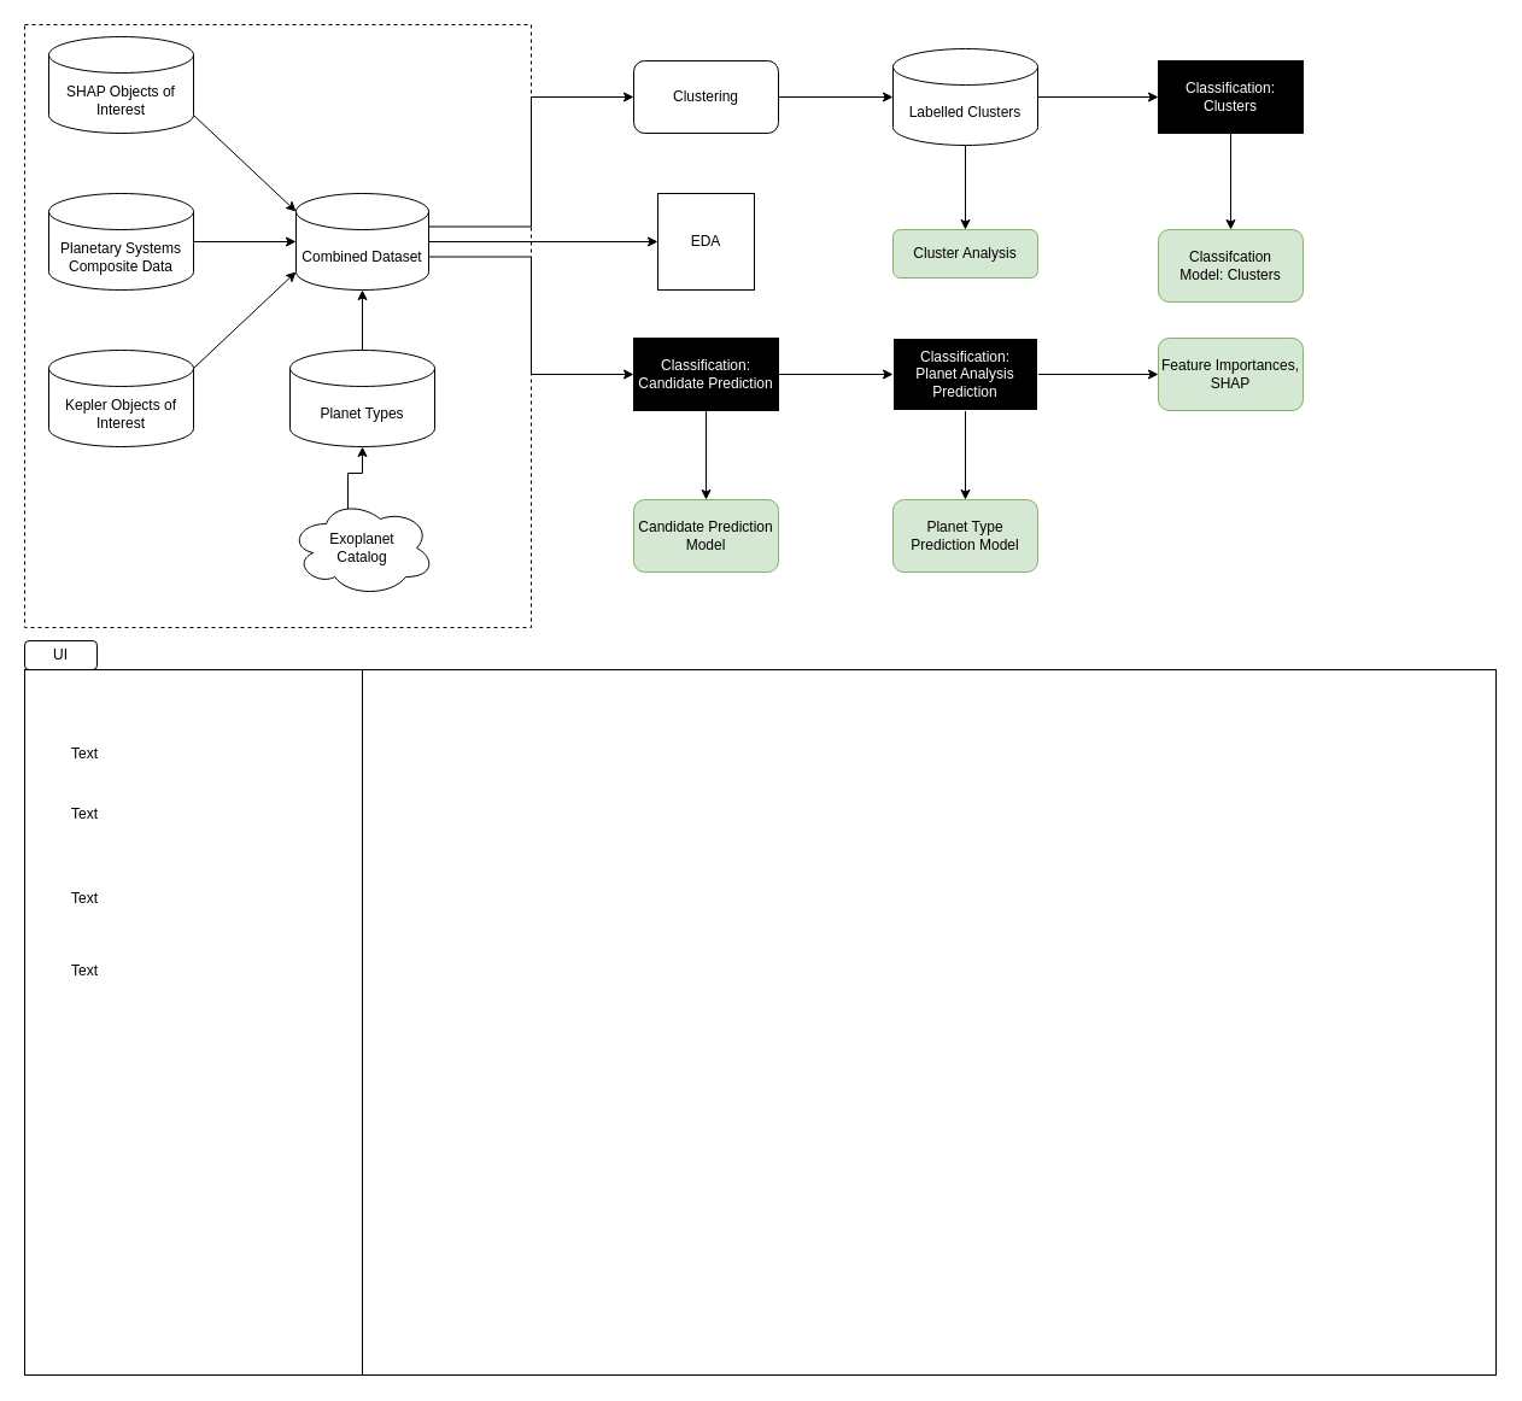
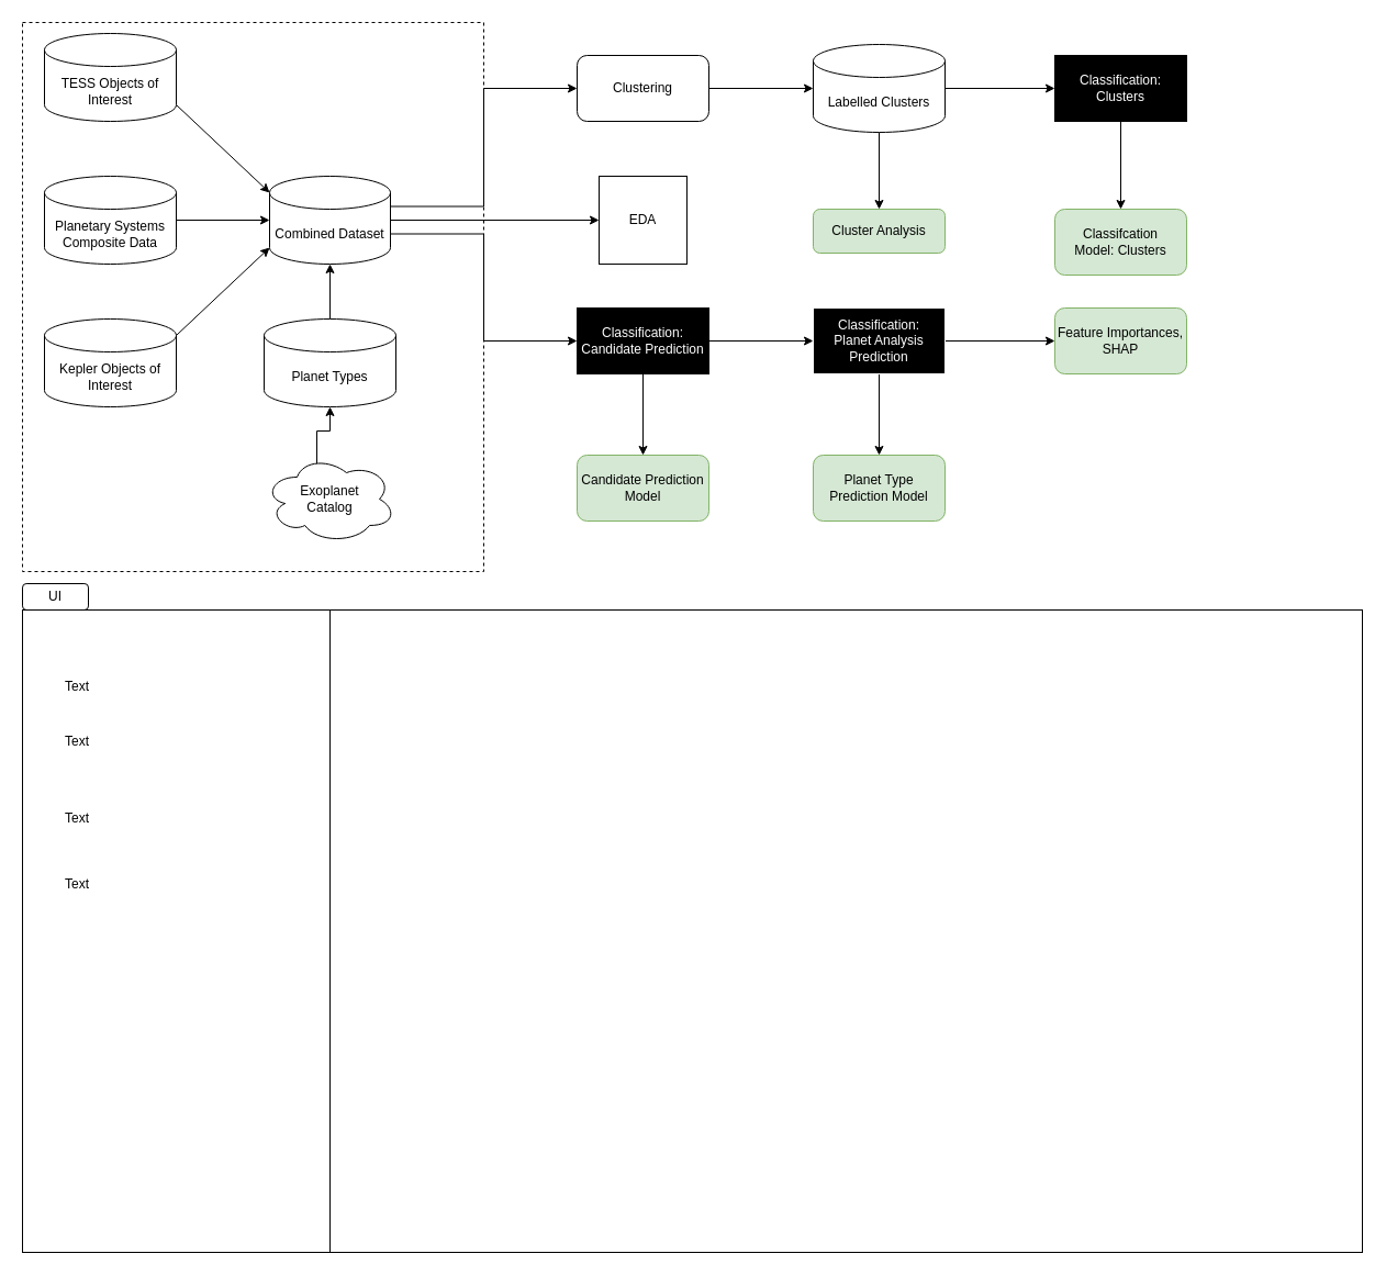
  <mxCell id="0" />
  <mxCell id="1" parent="0" />
  <mxCell id="2" value="" style="rounded=0;whiteSpace=wrap;html=1;dashed=1;" vertex="1" parent="1"><mxGeometry x="20" y="20" width="420" height="500" as="geometry" /></mxCell>
  <mxCell id="3" style="edgeStyle=none;rounded=0;orthogonalLoop=1;jettySize=auto;html=1;exitX=1;exitY=1;exitDx=0;exitDy=-15;exitPerimeter=0;entryX=0;entryY=0;entryDx=0;entryDy=15;entryPerimeter=0;" edge="1" parent="1" source="4" target="16"><mxGeometry relative="1" as="geometry" /></mxCell>
- <mxCell id="4" value="SHAP Objects of Interest" style="shape=cylinder3;whiteSpace=wrap;html=1;boundedLbl=1;backgroundOutline=1;size=15;" vertex="1" parent="1"><mxGeometry x="40" y="30" width="120" height="80" as="geometry" /></mxCell>
+ <mxCell id="4" value="TESS Objects of Interest" style="shape=cylinder3;whiteSpace=wrap;html=1;boundedLbl=1;backgroundOutline=1;size=15;" vertex="1" parent="1"><mxGeometry x="40" y="30" width="120" height="80" as="geometry" /></mxCell>
  <mxCell id="5" style="edgeStyle=none;rounded=0;orthogonalLoop=1;jettySize=auto;html=1;exitX=1;exitY=0.5;exitDx=0;exitDy=0;exitPerimeter=0;entryX=0;entryY=0.5;entryDx=0;entryDy=0;entryPerimeter=0;" edge="1" parent="1" source="6" target="16"><mxGeometry relative="1" as="geometry" /></mxCell>
  <mxCell id="6" value="Planetary Systems Composite Data" style="shape=cylinder3;whiteSpace=wrap;html=1;boundedLbl=1;backgroundOutline=1;size=15;" vertex="1" parent="1"><mxGeometry x="40" y="160" width="120" height="80" as="geometry" /></mxCell>
  <mxCell id="7" style="rounded=0;orthogonalLoop=1;jettySize=auto;html=1;exitX=1;exitY=0;exitDx=0;exitDy=15;exitPerimeter=0;entryX=0;entryY=1;entryDx=0;entryDy=-15;entryPerimeter=0;" edge="1" parent="1" source="8" target="16"><mxGeometry relative="1" as="geometry" /></mxCell>
  <mxCell id="8" value="Kepler Objects of Interest" style="shape=cylinder3;whiteSpace=wrap;html=1;boundedLbl=1;backgroundOutline=1;size=15;" vertex="1" parent="1"><mxGeometry x="40" y="290" width="120" height="80" as="geometry" /></mxCell>
  <mxCell id="9" style="edgeStyle=orthogonalEdgeStyle;rounded=0;orthogonalLoop=1;jettySize=auto;html=1;exitX=0.5;exitY=0;exitDx=0;exitDy=0;exitPerimeter=0;entryX=0.5;entryY=1;entryDx=0;entryDy=0;entryPerimeter=0;" edge="1" parent="1" source="10" target="16"><mxGeometry relative="1" as="geometry" /></mxCell>
  <mxCell id="10" value="Planet Types" style="shape=cylinder3;whiteSpace=wrap;html=1;boundedLbl=1;backgroundOutline=1;size=15;" vertex="1" parent="1"><mxGeometry x="240" y="290" width="120" height="80" as="geometry" /></mxCell>
  <mxCell id="11" style="edgeStyle=orthogonalEdgeStyle;rounded=0;orthogonalLoop=1;jettySize=auto;html=1;exitX=0.4;exitY=0.1;exitDx=0;exitDy=0;exitPerimeter=0;entryX=0.5;entryY=1;entryDx=0;entryDy=0;entryPerimeter=0;" edge="1" parent="1" source="12" target="10"><mxGeometry relative="1" as="geometry" /></mxCell>
  <mxCell id="12" value="Exoplanet&lt;br&gt;Catalog" style="ellipse;shape=cloud;whiteSpace=wrap;html=1;" vertex="1" parent="1"><mxGeometry x="240" y="414" width="120" height="80" as="geometry" /></mxCell>
  <mxCell id="13" style="edgeStyle=orthogonalEdgeStyle;rounded=0;orthogonalLoop=1;jettySize=auto;html=1;exitX=1;exitY=0;exitDx=0;exitDy=27.5;exitPerimeter=0;entryX=0;entryY=0.5;entryDx=0;entryDy=0;" edge="1" parent="1" source="16" target="18"><mxGeometry relative="1" as="geometry" /></mxCell>
  <mxCell id="14" style="edgeStyle=orthogonalEdgeStyle;rounded=0;orthogonalLoop=1;jettySize=auto;html=1;exitX=1;exitY=0;exitDx=0;exitDy=52.5;exitPerimeter=0;entryX=0;entryY=0.5;entryDx=0;entryDy=0;fontColor=#FFFFFF;" edge="1" parent="1" source="16" target="26"><mxGeometry relative="1" as="geometry" /></mxCell>
  <mxCell id="15" style="edgeStyle=orthogonalEdgeStyle;rounded=0;orthogonalLoop=1;jettySize=auto;html=1;exitX=1;exitY=0.5;exitDx=0;exitDy=0;exitPerimeter=0;entryX=0;entryY=0.5;entryDx=0;entryDy=0;fontColor=#FFFFFF;" edge="1" parent="1" source="16" target="35"><mxGeometry relative="1" as="geometry" /></mxCell>
  <mxCell id="16" value="Combined Dataset" style="shape=cylinder3;whiteSpace=wrap;html=1;boundedLbl=1;backgroundOutline=1;size=15;" vertex="1" parent="1"><mxGeometry x="245" y="160" width="110" height="80" as="geometry" /></mxCell>
  <mxCell id="17" style="edgeStyle=orthogonalEdgeStyle;rounded=0;orthogonalLoop=1;jettySize=auto;html=1;exitX=1;exitY=0.5;exitDx=0;exitDy=0;entryX=0;entryY=0.5;entryDx=0;entryDy=0;entryPerimeter=0;" edge="1" parent="1" source="18" target="21"><mxGeometry relative="1" as="geometry" /></mxCell>
  <mxCell id="18" value="Clustering" style="rounded=1;whiteSpace=wrap;html=1;" vertex="1" parent="1"><mxGeometry x="525" y="50" width="120" height="60" as="geometry" /></mxCell>
  <mxCell id="19" style="edgeStyle=orthogonalEdgeStyle;rounded=0;orthogonalLoop=1;jettySize=auto;html=1;exitX=1;exitY=0.5;exitDx=0;exitDy=0;exitPerimeter=0;fontColor=#000000;" edge="1" parent="1" source="21" target="23"><mxGeometry relative="1" as="geometry" /></mxCell>
  <mxCell id="20" style="edgeStyle=orthogonalEdgeStyle;rounded=0;orthogonalLoop=1;jettySize=auto;html=1;exitX=0.5;exitY=1;exitDx=0;exitDy=0;exitPerimeter=0;entryX=0.5;entryY=0;entryDx=0;entryDy=0;fontColor=#000000;" edge="1" parent="1" source="21" target="29"><mxGeometry relative="1" as="geometry" /></mxCell>
  <mxCell id="21" value="Labelled Clusters" style="shape=cylinder3;whiteSpace=wrap;html=1;boundedLbl=1;backgroundOutline=1;size=15;" vertex="1" parent="1"><mxGeometry x="740" y="40" width="120" height="80" as="geometry" /></mxCell>
  <mxCell id="22" style="edgeStyle=orthogonalEdgeStyle;rounded=0;orthogonalLoop=1;jettySize=auto;html=1;exitX=0.5;exitY=1;exitDx=0;exitDy=0;fontColor=#FFFFFF;" edge="1" parent="1" source="23" target="28"><mxGeometry relative="1" as="geometry" /></mxCell>
  <mxCell id="23" value="Classification:&lt;br&gt;Clusters" style="rounded=0;whiteSpace=wrap;html=1;fillColor=#000000;strokeColor=#000000;fontColor=#FFFFFF;" vertex="1" parent="1"><mxGeometry x="960" y="50" width="120" height="60" as="geometry" /></mxCell>
  <mxCell id="24" style="edgeStyle=orthogonalEdgeStyle;rounded=0;orthogonalLoop=1;jettySize=auto;html=1;exitX=0.5;exitY=1;exitDx=0;exitDy=0;entryX=0.5;entryY=0;entryDx=0;entryDy=0;fontColor=#000000;" edge="1" parent="1" source="26" target="27"><mxGeometry relative="1" as="geometry" /></mxCell>
  <mxCell id="25" style="edgeStyle=orthogonalEdgeStyle;rounded=0;orthogonalLoop=1;jettySize=auto;html=1;exitX=1;exitY=0.5;exitDx=0;exitDy=0;entryX=0;entryY=0.5;entryDx=0;entryDy=0;fontColor=#FFFFFF;" edge="1" parent="1" source="26" target="32"><mxGeometry relative="1" as="geometry" /></mxCell>
  <mxCell id="26" value="Classification:&lt;br&gt;Candidate Prediction" style="rounded=0;whiteSpace=wrap;html=1;fontColor=#FFFFFF;strokeColor=#000000;fillColor=#000000;" vertex="1" parent="1"><mxGeometry x="525" y="280" width="120" height="60" as="geometry" /></mxCell>
  <mxCell id="27" value="Candidate Prediction Model" style="rounded=1;whiteSpace=wrap;html=1;fillColor=#d5e8d4;strokeColor=#82b366;" vertex="1" parent="1"><mxGeometry x="525" y="414" width="120" height="60" as="geometry" /></mxCell>
  <mxCell id="28" value="Classifcation&lt;br&gt;Model: Clusters" style="rounded=1;whiteSpace=wrap;html=1;strokeColor=#82b366;fillColor=#d5e8d4;" vertex="1" parent="1"><mxGeometry x="960" y="190" width="120" height="60" as="geometry" /></mxCell>
  <mxCell id="29" value="Cluster Analysis" style="rounded=1;whiteSpace=wrap;html=1;strokeColor=#82b366;fillColor=#d5e8d4;" vertex="1" parent="1"><mxGeometry x="740" y="190" width="120" height="40" as="geometry" /></mxCell>
  <mxCell id="30" style="edgeStyle=orthogonalEdgeStyle;rounded=0;orthogonalLoop=1;jettySize=auto;html=1;exitX=0.5;exitY=1;exitDx=0;exitDy=0;entryX=0.5;entryY=0;entryDx=0;entryDy=0;fontColor=#FFFFFF;" edge="1" parent="1" source="32" target="33"><mxGeometry relative="1" as="geometry" /></mxCell>
  <mxCell id="31" style="edgeStyle=orthogonalEdgeStyle;rounded=0;orthogonalLoop=1;jettySize=auto;html=1;exitX=1;exitY=0.5;exitDx=0;exitDy=0;entryX=0;entryY=0.5;entryDx=0;entryDy=0;fontColor=#FFFFFF;" edge="1" parent="1" source="32" target="34"><mxGeometry relative="1" as="geometry" /></mxCell>
  <mxCell id="32" value="Classification:&lt;br&gt;Planet Analysis Prediction" style="rounded=0;whiteSpace=wrap;html=1;fontColor=#FFFFFF;strokeColor=#FFFFFF;fillColor=#000000;" vertex="1" parent="1"><mxGeometry x="740" y="280" width="120" height="60" as="geometry" /></mxCell>
  <mxCell id="33" value="Planet Type Prediction Model" style="rounded=1;whiteSpace=wrap;html=1;strokeColor=#82b366;fillColor=#d5e8d4;" vertex="1" parent="1"><mxGeometry x="740" y="414" width="120" height="60" as="geometry" /></mxCell>
  <mxCell id="34" value="Feature Importances,&lt;br&gt;SHAP" style="rounded=1;whiteSpace=wrap;html=1;fillColor=#d5e8d4;strokeColor=#82b366;" vertex="1" parent="1"><mxGeometry x="960" y="280" width="120" height="60" as="geometry" /></mxCell>
  <mxCell id="35" value="EDA" style="whiteSpace=wrap;html=1;aspect=fixed;" vertex="1" parent="1"><mxGeometry x="545" y="160" width="80" height="80" as="geometry" /></mxCell>
  <mxCell id="36" value="" style="rounded=0;whiteSpace=wrap;html=1;" vertex="1" parent="1"><mxGeometry x="20" y="555" width="1220" height="585" as="geometry" /></mxCell>
  <mxCell id="37" value="UI" style="rounded=1;whiteSpace=wrap;html=1;" vertex="1" parent="1"><mxGeometry x="20" y="531" width="60" height="24" as="geometry" /></mxCell>
  <mxCell id="38" value="" style="rounded=0;whiteSpace=wrap;html=1;" vertex="1" parent="1"><mxGeometry x="20" y="555" width="280" height="585" as="geometry" /></mxCell>
  <mxCell id="39" value="Text" style="text;html=1;strokeColor=none;fillColor=none;align=center;verticalAlign=middle;whiteSpace=wrap;rounded=0;fontColor=#FFFFFF;" vertex="1" parent="1"><mxGeometry x="40" y="610" width="60" height="30" as="geometry" /></mxCell>
  <mxCell id="40" value="Text" style="text;html=1;strokeColor=none;fillColor=none;align=center;verticalAlign=middle;whiteSpace=wrap;rounded=0;fontColor=#FFFFFF;" vertex="1" parent="1"><mxGeometry x="40" y="660" width="60" height="30" as="geometry" /></mxCell>
  <mxCell id="41" value="Text" style="text;html=1;strokeColor=none;fillColor=none;align=center;verticalAlign=middle;whiteSpace=wrap;rounded=0;fontColor=#000000;" vertex="1" parent="1"><mxGeometry x="40" y="610" width="60" height="30" as="geometry" /></mxCell>
  <mxCell id="42" value="Text" style="text;html=1;strokeColor=none;fillColor=none;align=center;verticalAlign=middle;whiteSpace=wrap;rounded=0;fontColor=#000000;" vertex="1" parent="1"><mxGeometry x="40" y="660" width="60" height="30" as="geometry" /></mxCell>
  <mxCell id="43" value="Text" style="text;html=1;strokeColor=none;fillColor=none;align=center;verticalAlign=middle;whiteSpace=wrap;rounded=0;fontColor=#000000;" vertex="1" parent="1"><mxGeometry x="40" y="730" width="60" height="30" as="geometry" /></mxCell>
  <mxCell id="44" value="Text" style="text;html=1;strokeColor=none;fillColor=none;align=center;verticalAlign=middle;whiteSpace=wrap;rounded=0;fontColor=#000000;" vertex="1" parent="1"><mxGeometry x="40" y="790" width="60" height="30" as="geometry" /></mxCell>
